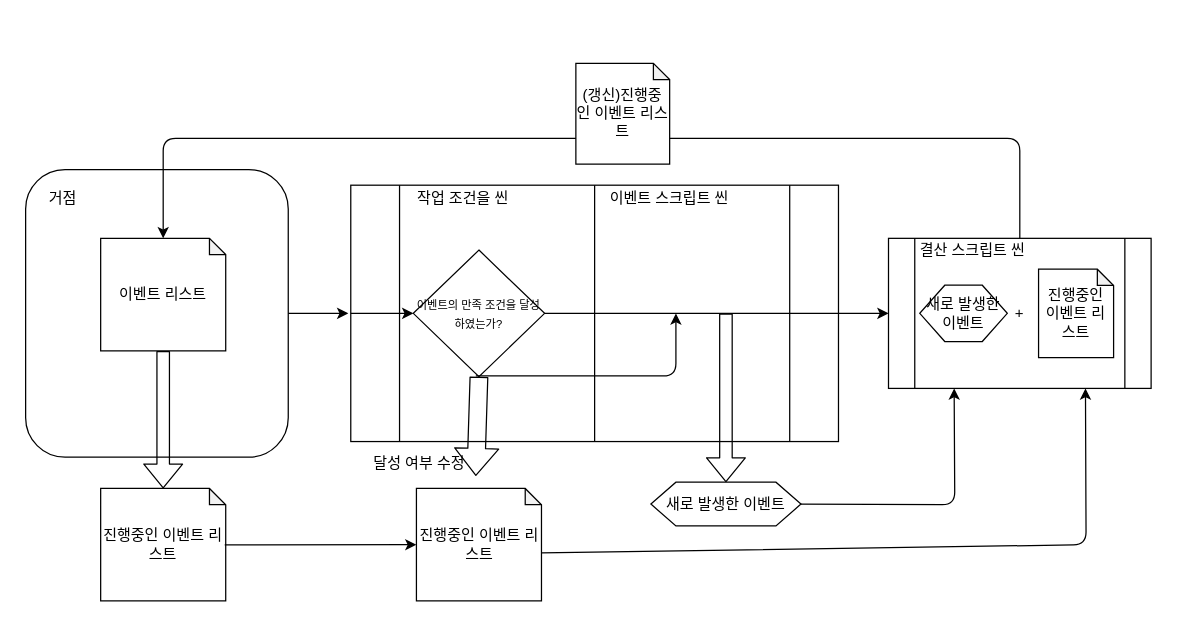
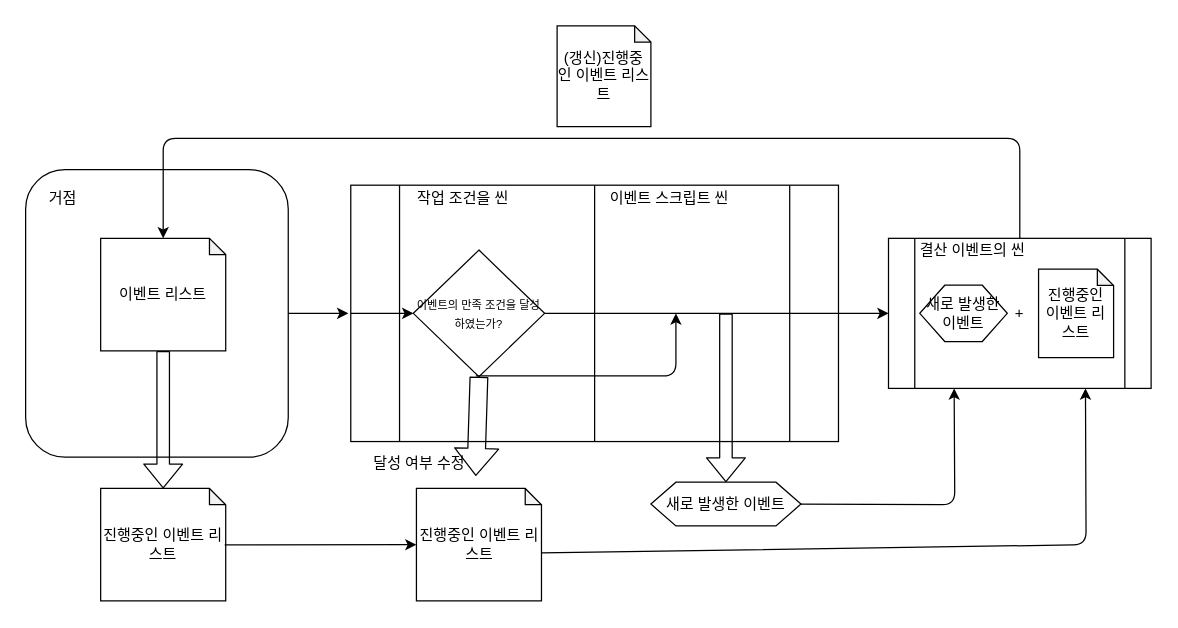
  <mxCell id="0" />
  <mxCell id="1" parent="0" />
  <mxCell id="2" value="" style="rounded=1;whiteSpace=wrap;html=1;fontSize=12;glass=0;strokeWidth=1;shadow=0;" parent="1" vertex="1"><mxGeometry x="20" y="135" width="210" height="230" as="geometry" /></mxCell>
  <mxCell id="3" value="" style="shape=process;whiteSpace=wrap;html=1;backgroundOutline=1;" vertex="1" parent="1"><mxGeometry x="280" y="147.5" width="390" height="205" as="geometry" /></mxCell>
  <mxCell id="4" value="작업 조건을 씬" style="text;html=1;strokeColor=none;fillColor=none;align=center;verticalAlign=middle;whiteSpace=wrap;rounded=0;" vertex="1" parent="1"><mxGeometry x="320" y="147.5" width="100" height="20" as="geometry" /></mxCell>
  <mxCell id="5" value="" style="endArrow=classic;html=1;exitX=1;exitY=0.5;exitDx=0;exitDy=0;" edge="1" parent="1" source="2"><mxGeometry width="50" height="50" relative="1" as="geometry"><mxPoint x="330" y="120" as="sourcePoint" /><mxPoint x="278" y="250" as="targetPoint" /></mxGeometry></mxCell>
  <mxCell id="6" value="" style="endArrow=classic;html=1;exitX=0;exitY=0.5;exitDx=0;exitDy=0;entryX=0;entryY=0.5;entryDx=0;entryDy=0;" edge="1" parent="1" source="3" target="8"><mxGeometry width="50" height="50" relative="1" as="geometry"><mxPoint x="440" y="230" as="sourcePoint" /><mxPoint x="380" y="220" as="targetPoint" /></mxGeometry></mxCell>
  <mxCell id="7" value="" style="endArrow=none;html=1;entryX=0.5;entryY=0;entryDx=0;entryDy=0;exitX=0.5;exitY=1;exitDx=0;exitDy=0;" edge="1" parent="1" source="3" target="3"><mxGeometry width="50" height="50" relative="1" as="geometry"><mxPoint x="390" y="180" as="sourcePoint" /><mxPoint x="440" y="130" as="targetPoint" /></mxGeometry></mxCell>
  <mxCell id="8" value="&lt;font style=&quot;font-size: 9px&quot;&gt;이벤트의 만족 조건을 달성 하였는가?&lt;/font&gt;" style="rhombus;whiteSpace=wrap;html=1;" vertex="1" parent="1"><mxGeometry x="330" y="199.38" width="105" height="101.25" as="geometry" /></mxCell>
  <mxCell id="9" value="이벤트 스크립트 씬" style="text;html=1;strokeColor=none;fillColor=none;align=center;verticalAlign=middle;whiteSpace=wrap;rounded=0;" vertex="1" parent="1"><mxGeometry x="470" y="147.5" width="130" height="20" as="geometry" /></mxCell>
  <mxCell id="10" value="진행중인 이벤트 리스트" style="shape=note;whiteSpace=wrap;html=1;backgroundOutline=1;darkOpacity=0.05;size=13;" vertex="1" parent="1"><mxGeometry x="80" y="390" width="100" height="90" as="geometry" /></mxCell>
  <mxCell id="11" value="" style="endArrow=classic;html=1;exitX=0.992;exitY=0.502;exitDx=0;exitDy=0;exitPerimeter=0;entryX=0;entryY=0.5;entryDx=0;entryDy=0;entryPerimeter=0;" edge="1" parent="1" source="10" target="12"><mxGeometry width="50" height="50" relative="1" as="geometry"><mxPoint x="380" y="330" as="sourcePoint" /><mxPoint x="270" y="432" as="targetPoint" /></mxGeometry></mxCell>
  <mxCell id="12" value="진행중인 이벤트 리스트" style="shape=note;whiteSpace=wrap;html=1;backgroundOutline=1;darkOpacity=0.05;size=13;" vertex="1" parent="1"><mxGeometry x="332.5" y="390" width="100" height="90" as="geometry" /></mxCell>
  <mxCell id="13" value="달성 여부 수정" style="text;html=1;strokeColor=none;fillColor=none;align=center;verticalAlign=middle;whiteSpace=wrap;rounded=0;" vertex="1" parent="1"><mxGeometry x="290" y="360" width="90" height="20" as="geometry" /></mxCell>
  <mxCell id="14" value="" style="shape=flexArrow;endArrow=classic;html=1;width=14.167;endSize=6.833;entryX=1;entryY=1;entryDx=0;entryDy=0;exitX=0.5;exitY=1;exitDx=0;exitDy=0;" edge="1" parent="1" source="8" target="13"><mxGeometry width="50" height="50" relative="1" as="geometry"><mxPoint x="382.5" y="330" as="sourcePoint" /><mxPoint x="432.5" y="280" as="targetPoint" /></mxGeometry></mxCell>
  <mxCell id="15" value="" style="endArrow=classic;html=1;" edge="1" parent="1"><mxGeometry width="50" height="50" relative="1" as="geometry"><mxPoint x="380" y="300" as="sourcePoint" /><mxPoint x="540" y="250" as="targetPoint" /><Array as="points"><mxPoint x="540" y="300" /></Array></mxGeometry></mxCell>
  <mxCell id="16" value="" style="endArrow=classic;html=1;exitX=1;exitY=0.5;exitDx=0;exitDy=0;" edge="1" parent="1" source="8"><mxGeometry width="50" height="50" relative="1" as="geometry"><mxPoint x="380" y="310" as="sourcePoint" /><mxPoint x="710" y="250" as="targetPoint" /></mxGeometry></mxCell>
  <mxCell id="17" value="" style="shape=flexArrow;endArrow=classic;html=1;" edge="1" parent="1" target="19"><mxGeometry width="50" height="50" relative="1" as="geometry"><mxPoint x="580" y="250" as="sourcePoint" /><mxPoint x="580" y="390" as="targetPoint" /></mxGeometry></mxCell>
  <mxCell id="18" value="" style="shape=process;whiteSpace=wrap;html=1;backgroundOutline=1;" vertex="1" parent="1"><mxGeometry x="710" y="190" width="210" height="120" as="geometry" /></mxCell>
  <mxCell id="19" value="새로 발생한 이벤트" style="shape=hexagon;perimeter=hexagonPerimeter2;whiteSpace=wrap;html=1;fixedSize=1;" vertex="1" parent="1"><mxGeometry x="520" y="385" width="120" height="35" as="geometry" /></mxCell>
  <mxCell id="20" value="" style="endArrow=classic;html=1;exitX=0;exitY=0;exitDx=100;exitDy=51.5;exitPerimeter=0;entryX=0.75;entryY=1;entryDx=0;entryDy=0;" edge="1" parent="1" source="12" target="18"><mxGeometry width="50" height="50" relative="1" as="geometry"><mxPoint x="490" y="330" as="sourcePoint" /><mxPoint x="840" y="442" as="targetPoint" /><Array as="points"><mxPoint x="868" y="435" /></Array></mxGeometry></mxCell>
  <mxCell id="21" value="" style="endArrow=classic;html=1;exitX=1;exitY=0.5;exitDx=0;exitDy=0;entryX=0.25;entryY=1;entryDx=0;entryDy=0;" edge="1" parent="1" source="19" target="18"><mxGeometry width="50" height="50" relative="1" as="geometry"><mxPoint x="490" y="330" as="sourcePoint" /><mxPoint x="540" y="280" as="targetPoint" /><Array as="points"><mxPoint x="763" y="403" /></Array></mxGeometry></mxCell>
  <mxCell id="22" value="진행중인 이벤트 리스트" style="shape=note;whiteSpace=wrap;html=1;backgroundOutline=1;darkOpacity=0.05;size=13;" vertex="1" parent="1"><mxGeometry x="830" y="214.69" width="60" height="70.63" as="geometry" /></mxCell>
  <mxCell id="23" value="새로 발생한 이벤트" style="shape=hexagon;perimeter=hexagonPerimeter2;whiteSpace=wrap;html=1;fixedSize=1;" vertex="1" parent="1"><mxGeometry x="735" y="227.5" width="70" height="45" as="geometry" /></mxCell>
- <mxCell id="24" value="결산 스크립트 씬" style="text;html=1;strokeColor=none;fillColor=none;align=center;verticalAlign=middle;whiteSpace=wrap;rounded=0;" vertex="1" parent="1"><mxGeometry x="730" y="190" width="95" height="20" as="geometry" /></mxCell>
+ <mxCell id="24" value="결산 이벤트의 씬" style="text;html=1;strokeColor=none;fillColor=none;align=center;verticalAlign=middle;whiteSpace=wrap;rounded=0;" vertex="1" parent="1"><mxGeometry x="730" y="190" width="95" height="20" as="geometry" /></mxCell>
  <mxCell id="25" value="+" style="text;html=1;strokeColor=none;fillColor=none;align=center;verticalAlign=middle;whiteSpace=wrap;rounded=0;" vertex="1" parent="1"><mxGeometry x="795" y="240" width="40" height="20" as="geometry" /></mxCell>
  <mxCell id="26" value="거점" style="text;html=1;strokeColor=none;fillColor=none;align=center;verticalAlign=middle;whiteSpace=wrap;rounded=0;" vertex="1" parent="1"><mxGeometry x="30" y="147.5" width="40" height="20" as="geometry" /></mxCell>
  <mxCell id="27" value="이벤트 리스트" style="shape=note;whiteSpace=wrap;html=1;backgroundOutline=1;darkOpacity=0.05;size=13;" vertex="1" parent="1"><mxGeometry x="80" y="190" width="100" height="90" as="geometry" /></mxCell>
  <mxCell id="28" value="" style="shape=flexArrow;endArrow=classic;html=1;entryX=0.5;entryY=0;entryDx=0;entryDy=0;entryPerimeter=0;exitX=0.5;exitY=1;exitDx=0;exitDy=0;exitPerimeter=0;" edge="1" parent="1" source="27" target="10"><mxGeometry width="50" height="50" relative="1" as="geometry"><mxPoint x="200" y="410" as="sourcePoint" /><mxPoint x="250" y="360" as="targetPoint" /></mxGeometry></mxCell>
  <mxCell id="29" value="" style="endArrow=classic;html=1;exitX=0.5;exitY=0;exitDx=0;exitDy=0;entryX=0.5;entryY=0;entryDx=0;entryDy=0;entryPerimeter=0;" edge="1" parent="1" source="18" target="27"><mxGeometry width="50" height="50" relative="1" as="geometry"><mxPoint x="810" y="180" as="sourcePoint" /><mxPoint x="580" y="190" as="targetPoint" /><Array as="points"><mxPoint x="815" y="110" /><mxPoint x="130" y="110" /></Array></mxGeometry></mxCell>
- <mxCell id="30" value="(갱신)진행중인 이벤트 리스트" style="shape=note;whiteSpace=wrap;html=1;backgroundOutline=1;darkOpacity=0.05;size=13;" vertex="1" parent="1"><mxGeometry x="460" y="50" width="75" height="80.63" as="geometry" /></mxCell>
+ <mxCell id="30" value="(갱신)진행중인 이벤트 리스트" style="shape=note;whiteSpace=wrap;html=1;backgroundOutline=1;darkOpacity=0.05;size=13;" vertex="1" parent="1"><mxGeometry x="445" y="20" width="75" height="80.63" as="geometry" /></mxCell>
